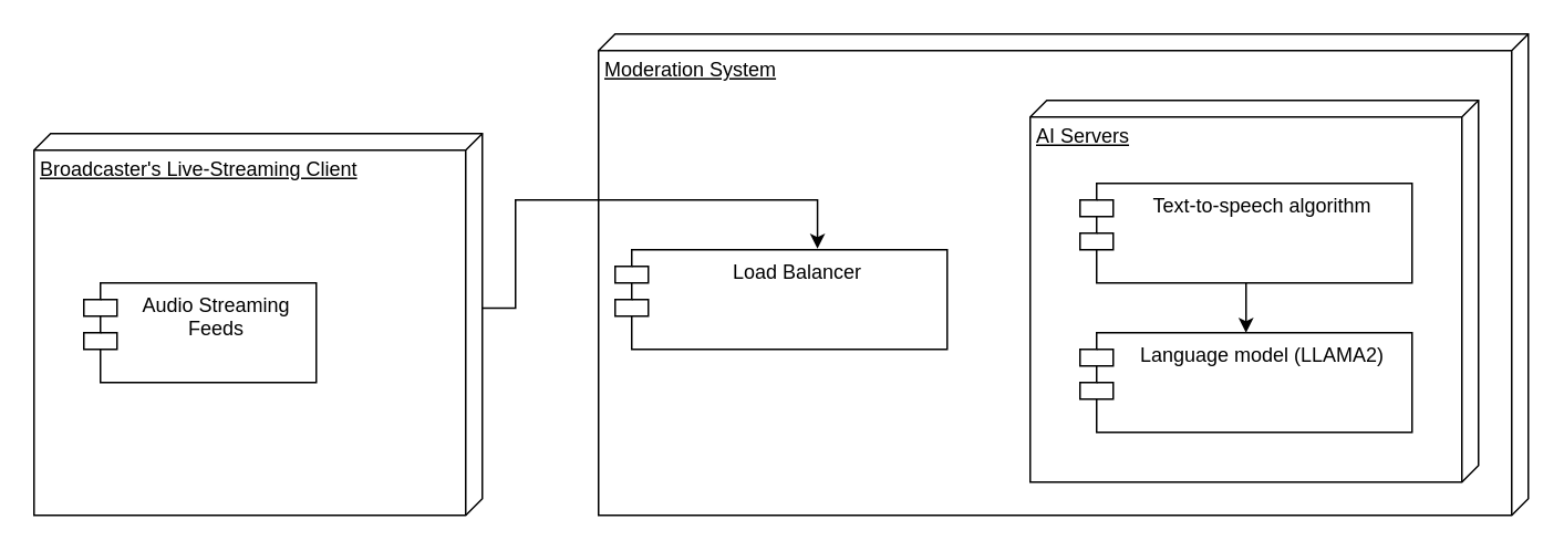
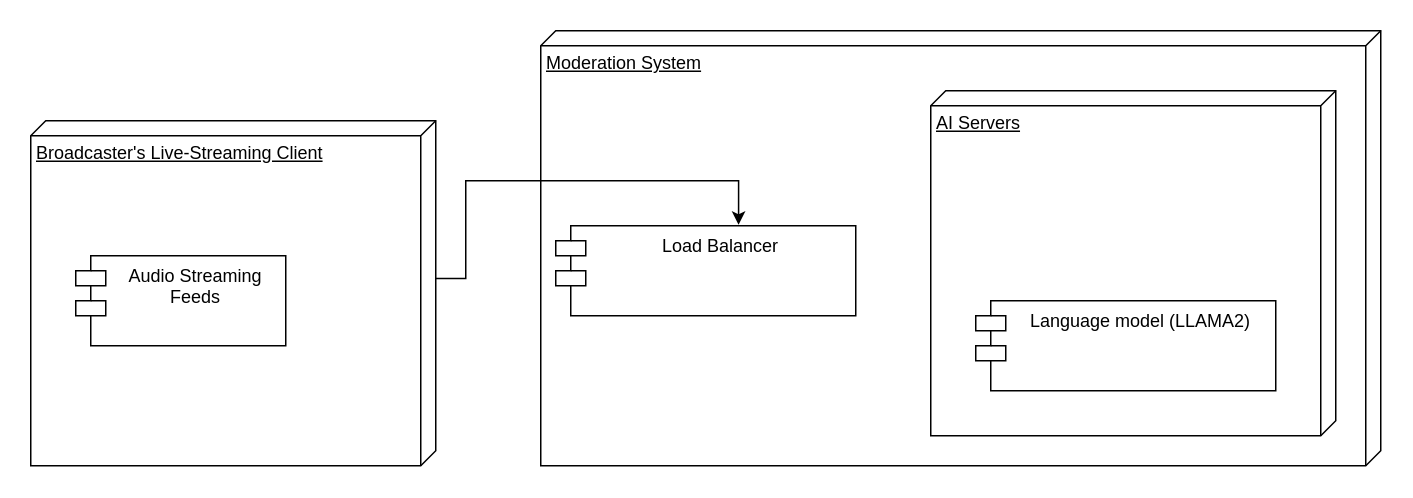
  <mxCell id="0" />
  <mxCell id="1" parent="0" />
  <mxCell id="2" value="Load Balancer" style="shape=module;align=left;spacingLeft=20;align=center;verticalAlign=top;whiteSpace=wrap;html=1;" vertex="1" parent="1"><mxGeometry x="370" y="150" width="200" height="60" as="geometry" /></mxCell>
  <mxCell id="3" value="Language model (LLAMA2)" style="shape=module;align=left;spacingLeft=20;align=center;verticalAlign=top;whiteSpace=wrap;html=1;" vertex="1" parent="1"><mxGeometry x="650" y="200" width="200" height="60" as="geometry" /></mxCell>
- <mxCell id="4" style="edgeStyle=orthogonalEdgeStyle;rounded=0;orthogonalLoop=1;jettySize=auto;html=1;" edge="1" parent="1" source="5" target="3"><mxGeometry relative="1" as="geometry" /></mxCell>
- <mxCell id="5" value="Text-to-speech algorithm" style="shape=module;align=center;spacingLeft=20;align=center;verticalAlign=top;whiteSpace=wrap;html=1;" vertex="1" parent="1"><mxGeometry x="650" y="110" width="200" height="60" as="geometry" /></mxCell>
  <mxCell id="6" value="AI Servers" style="verticalAlign=top;align=left;spacingTop=8;spacingLeft=2;spacingRight=12;shape=cube;size=10;direction=south;fontStyle=4;html=1;whiteSpace=wrap;fillColor=none;movable=1;resizable=1;rotatable=1;deletable=1;editable=1;locked=0;connectable=1;" vertex="1" parent="1"><mxGeometry x="620" y="60" width="270" height="230" as="geometry" /></mxCell>
  <mxCell id="7" value="Broadcaster's Live-Streaming Client" style="verticalAlign=top;align=left;spacingTop=8;spacingLeft=2;spacingRight=12;shape=cube;size=10;direction=south;fontStyle=4;html=1;whiteSpace=wrap;fillColor=none;movable=1;resizable=1;rotatable=1;deletable=1;editable=1;locked=0;connectable=1;" vertex="1" parent="1"><mxGeometry x="20" y="80" width="270" height="230" as="geometry" /></mxCell>
  <mxCell id="8" value="Audio Streaming Feeds" style="shape=module;align=left;spacingLeft=20;align=center;verticalAlign=top;whiteSpace=wrap;html=1;" vertex="1" parent="1"><mxGeometry x="50" y="170" width="140" height="60" as="geometry" /></mxCell>
  <mxCell id="9" value="Moderation System" style="verticalAlign=top;align=left;spacingTop=8;spacingLeft=2;spacingRight=12;shape=cube;size=10;direction=south;fontStyle=4;html=1;whiteSpace=wrap;fillColor=none;movable=1;resizable=1;rotatable=1;deletable=1;editable=1;locked=0;connectable=1;" vertex="1" parent="1"><mxGeometry x="360" y="20" width="560" height="290" as="geometry" /></mxCell>
  <mxCell id="10" value="" style="endArrow=classic;html=1;rounded=0;endFill=1;entryX=0.5;entryY=0;entryDx=0;entryDy=0;edgeStyle=orthogonalEdgeStyle;exitX=0.457;exitY=0.001;exitDx=0;exitDy=0;exitPerimeter=0;" edge="1" parent="1"><mxGeometry width="50" height="50" relative="1" as="geometry"><mxPoint x="290" y="185.11" as="sourcePoint" /><mxPoint x="491.89" y="149.36" as="targetPoint" /><Array as="points"><mxPoint x="310" y="185" /><mxPoint x="310" y="120" /><mxPoint x="492" y="120" /></Array></mxGeometry></mxCell>
